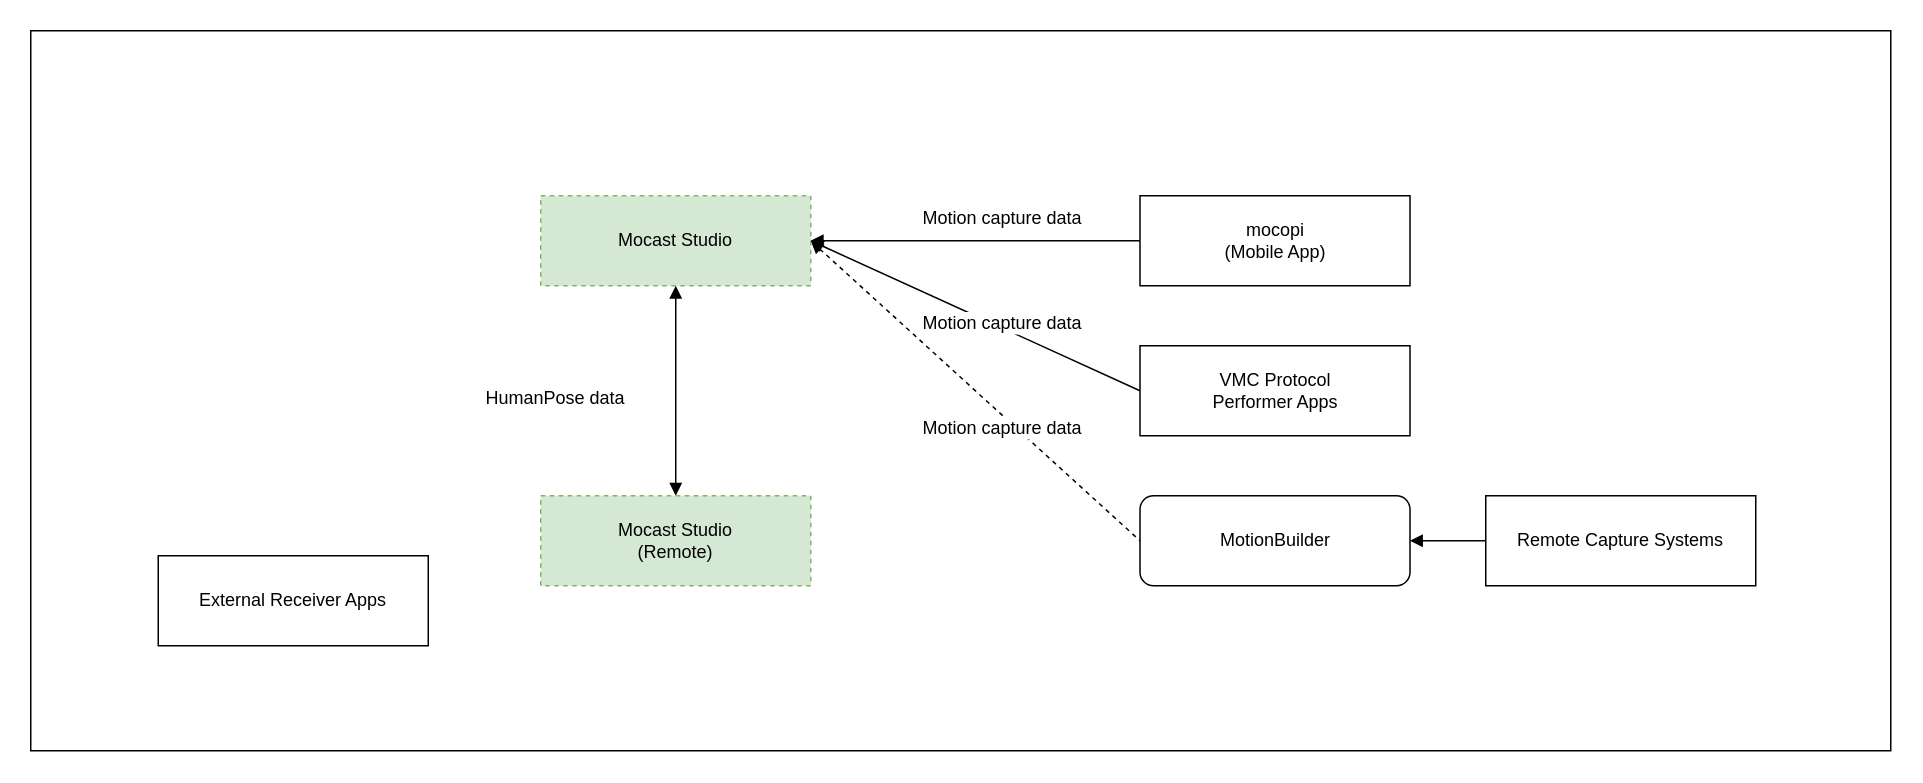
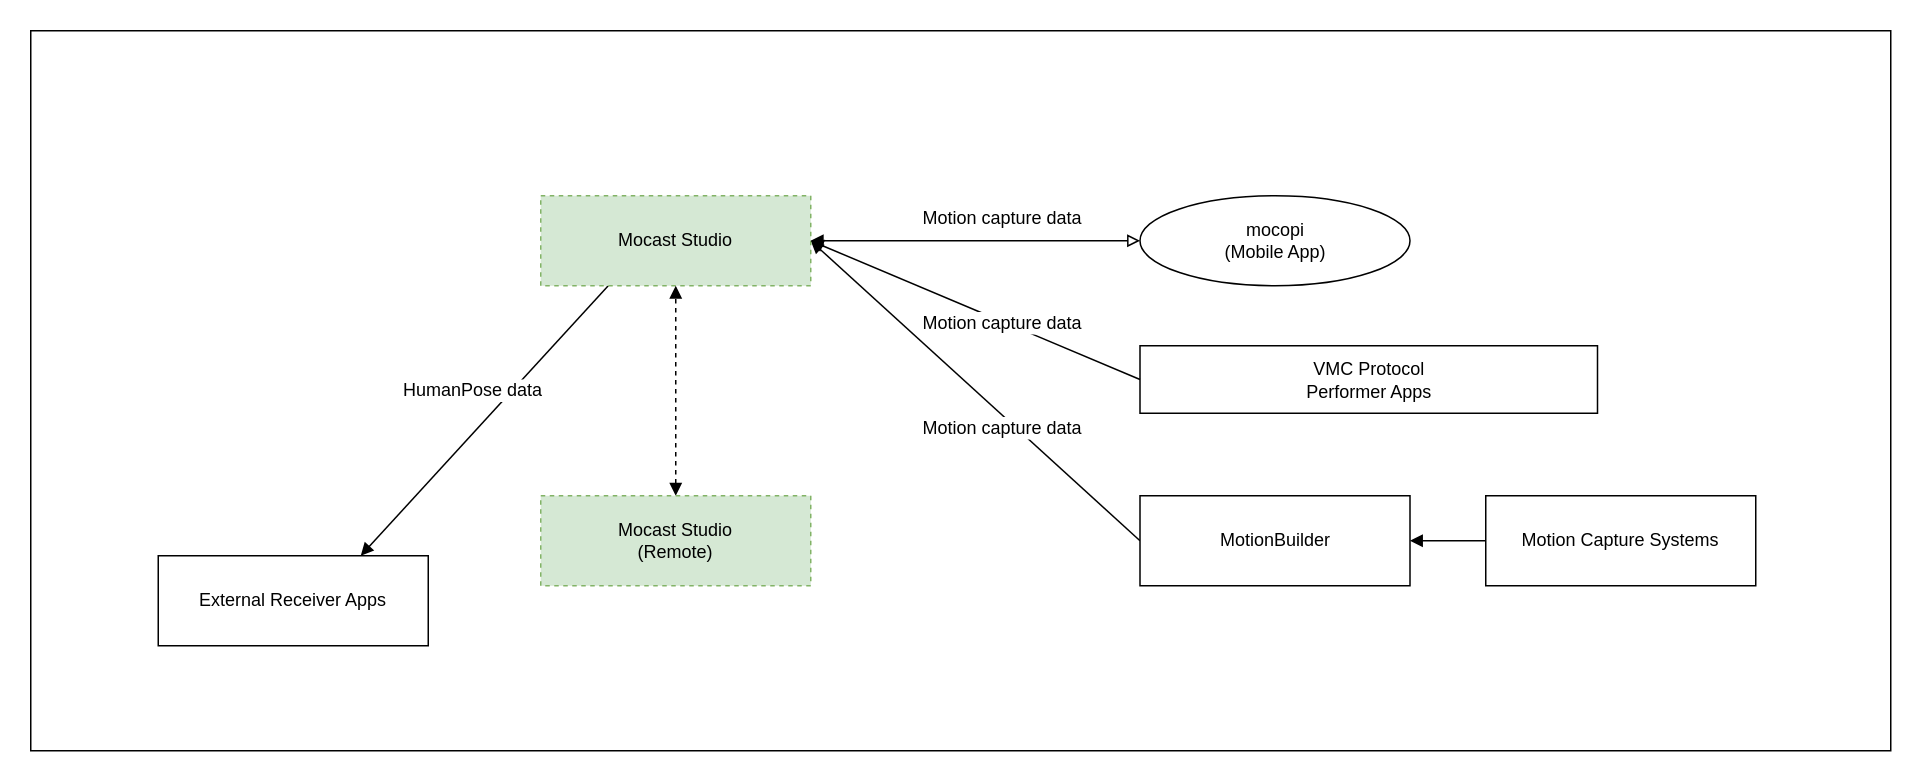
  <mxCell id="0" />
  <mxCell id="1" parent="0" />
  <mxCell id="2" value="" style="rounded=0;whiteSpace=wrap;html=1;labelBackgroundColor=default;fontSize=14;" parent="1" vertex="1"><mxGeometry x="20" y="20" width="1240" height="480" as="geometry" /></mxCell>
  <mxCell id="3" value="External Receiver Apps" style="rounded=0;whiteSpace=wrap;html=1;" parent="1" vertex="1"><mxGeometry x="105" y="370" width="180" height="60" as="geometry" /></mxCell>
- <mxCell id="5" style="edgeStyle=none;html=1;exitX=1;exitY=0.5;exitDx=0;exitDy=0;entryX=0;entryY=0.5;entryDx=0;entryDy=0;startArrow=block;startFill=1;endArrow=none;endFill=0;dashed=1;" parent="1" source="6" target="9" edge="1"><mxGeometry relative="1" as="geometry"><mxPoint x="677.5" y="260" as="targetPoint" /></mxGeometry></mxCell>
+ <mxCell id="4" value="" style="endArrow=none;html=1;exitX=0.75;exitY=0;exitDx=0;exitDy=0;startArrow=block;startFill=1;endFill=0;entryX=0.25;entryY=1;entryDx=0;entryDy=0;" parent="1" source="3" target="6" edge="1"><mxGeometry width="50" height="50" relative="1" as="geometry"><mxPoint x="327.5" y="259.86" as="sourcePoint" /><mxPoint x="437.5" y="260" as="targetPoint" /></mxGeometry></mxCell>
+ <mxCell id="5" style="edgeStyle=none;html=1;exitX=1;exitY=0.5;exitDx=0;exitDy=0;entryX=0;entryY=0.5;entryDx=0;entryDy=0;startArrow=block;startFill=1;endArrow=none;endFill=0;" parent="1" source="6" target="9" edge="1"><mxGeometry relative="1" as="geometry"><mxPoint x="677.5" y="260" as="targetPoint" /></mxGeometry></mxCell>
  <mxCell id="6" value="Mocast Studio" style="rounded=0;whiteSpace=wrap;html=1;fillColor=#d5e8d4;strokeColor=#82b366;dashed=1;" parent="1" vertex="1"><mxGeometry x="360" y="130" width="180" height="60" as="geometry" /></mxCell>
- <mxCell id="7" value="HumanPose data" style="text;html=1;strokeColor=none;fillColor=none;align=center;verticalAlign=middle;whiteSpace=wrap;rounded=0;labelBackgroundColor=default;" parent="1" vertex="1"><mxGeometry x="295" y="250" width="150" height="30" as="geometry" /></mxCell>
+ <mxCell id="7" value="HumanPose data" style="text;html=1;strokeColor=none;fillColor=none;align=center;verticalAlign=middle;whiteSpace=wrap;rounded=0;labelBackgroundColor=default;" parent="1" vertex="1"><mxGeometry x="240" y="245" width="150" height="30" as="geometry" /></mxCell>
  <mxCell id="8" value="Motion capture data" style="text;html=1;strokeColor=none;fillColor=none;align=center;verticalAlign=middle;whiteSpace=wrap;rounded=0;labelBackgroundColor=default;" parent="1" vertex="1"><mxGeometry x="592.5" y="270" width="150" height="30" as="geometry" /></mxCell>
- <mxCell id="9" value="MotionBuilder" style="whiteSpace=wrap;html=1;rounded=1;" parent="1" vertex="1"><mxGeometry x="759.5" y="330" width="180" height="60" as="geometry" /></mxCell>
- <mxCell id="10" value="VMC Protocol&lt;br style=&quot;border-color: var(--border-color);&quot;&gt;Performer Apps" style="rounded=0;whiteSpace=wrap;html=1;" parent="1" vertex="1"><mxGeometry x="759.5" y="230" width="180" height="60" as="geometry" /></mxCell>
+ <mxCell id="9" value="MotionBuilder" style="rounded=0;whiteSpace=wrap;html=1;" parent="1" vertex="1"><mxGeometry x="759.5" y="330" width="180" height="60" as="geometry" /></mxCell>
+ <mxCell id="10" value="VMC Protocol&lt;br style=&quot;border-color: var(--border-color);&quot;&gt;Performer Apps" style="rounded=0;whiteSpace=wrap;html=1;" parent="1" vertex="1"><mxGeometry x="759.5" y="230" width="305" height="45" as="geometry" /></mxCell>
  <mxCell id="11" style="edgeStyle=none;html=1;exitX=1;exitY=0.5;exitDx=0;exitDy=0;entryX=0;entryY=0.5;entryDx=0;entryDy=0;startArrow=block;startFill=1;endArrow=none;endFill=0;" parent="1" source="6" target="10" edge="1"><mxGeometry relative="1" as="geometry"><mxPoint x="707.5" y="270" as="targetPoint" /><mxPoint x="537.5" y="270" as="sourcePoint" /></mxGeometry></mxCell>
  <mxCell id="12" value="Motion capture data" style="text;html=1;strokeColor=none;fillColor=none;align=center;verticalAlign=middle;whiteSpace=wrap;rounded=0;labelBackgroundColor=default;" parent="1" vertex="1"><mxGeometry x="592.5" y="200" width="150" height="30" as="geometry" /></mxCell>
- <mxCell id="13" value="Remote Capture Systems" style="rounded=0;whiteSpace=wrap;html=1;" parent="1" vertex="1"><mxGeometry x="990" y="330" width="180" height="60" as="geometry" /></mxCell>
+ <mxCell id="13" value="Motion Capture Systems" style="rounded=0;whiteSpace=wrap;html=1;" parent="1" vertex="1"><mxGeometry x="990" y="330" width="180" height="60" as="geometry" /></mxCell>
  <mxCell id="14" style="edgeStyle=none;html=1;exitX=1;exitY=0.5;exitDx=0;exitDy=0;entryX=0;entryY=0.5;entryDx=0;entryDy=0;startArrow=block;startFill=1;endArrow=none;endFill=0;" parent="1" source="9" target="13" edge="1"><mxGeometry relative="1" as="geometry"><mxPoint x="1117.5" y="270" as="targetPoint" /><mxPoint x="947.5" y="270" as="sourcePoint" /></mxGeometry></mxCell>
- <mxCell id="15" value="mocopi&lt;br style=&quot;border-color: var(--border-color);&quot;&gt;(Mobile App)" style="rounded=0;whiteSpace=wrap;html=1;" parent="1" vertex="1"><mxGeometry x="759.5" y="130" width="180" height="60" as="geometry" /></mxCell>
- <mxCell id="16" style="edgeStyle=none;html=1;exitX=1;exitY=0.5;exitDx=0;exitDy=0;entryX=0;entryY=0.5;entryDx=0;entryDy=0;startArrow=block;startFill=1;endArrow=none;endFill=0;" parent="1" source="6" target="15" edge="1"><mxGeometry relative="1" as="geometry"><mxPoint x="747.5" y="270" as="targetPoint" /><mxPoint x="577.5" y="270" as="sourcePoint" /></mxGeometry></mxCell>
+ <mxCell id="15" value="mocopi&lt;br style=&quot;border-color: var(--border-color);&quot;&gt;(Mobile App)" style="ellipse;whiteSpace=wrap;html=1;" parent="1" vertex="1"><mxGeometry x="759.5" y="130" width="180" height="60" as="geometry" /></mxCell>
+ <mxCell id="16" style="edgeStyle=none;html=1;exitX=1;exitY=0.5;exitDx=0;exitDy=0;entryX=0;entryY=0.5;entryDx=0;entryDy=0;startArrow=block;startFill=1;endArrow=block;endFill=0;" parent="1" source="6" target="15" edge="1"><mxGeometry relative="1" as="geometry"><mxPoint x="747.5" y="270" as="targetPoint" /><mxPoint x="577.5" y="270" as="sourcePoint" /></mxGeometry></mxCell>
  <mxCell id="17" value="Motion capture data" style="text;html=1;strokeColor=none;fillColor=none;align=center;verticalAlign=middle;whiteSpace=wrap;rounded=0;labelBackgroundColor=default;" parent="1" vertex="1"><mxGeometry x="592.5" y="130" width="150" height="30" as="geometry" /></mxCell>
- <mxCell id="18" value="" style="endArrow=block;html=1;exitX=0.5;exitY=0;exitDx=0;exitDy=0;startArrow=block;startFill=1;endFill=1;dashed=0;" parent="1" source="19" target="6" edge="1"><mxGeometry width="50" height="50" relative="1" as="geometry"><mxPoint x="227.5" y="270" as="sourcePoint" /><mxPoint x="397.5" y="270" as="targetPoint" /></mxGeometry></mxCell>
+ <mxCell id="18" value="" style="endArrow=block;html=1;exitX=0.5;exitY=0;exitDx=0;exitDy=0;startArrow=block;startFill=1;endFill=1;dashed=1;" parent="1" source="19" target="6" edge="1"><mxGeometry width="50" height="50" relative="1" as="geometry"><mxPoint x="227.5" y="270" as="sourcePoint" /><mxPoint x="397.5" y="270" as="targetPoint" /></mxGeometry></mxCell>
  <mxCell id="19" value="Mocast Studio&lt;br&gt;(Remote)" style="rounded=0;whiteSpace=wrap;html=1;fillColor=#d5e8d4;strokeColor=#82b366;dashed=1;" parent="1" vertex="1"><mxGeometry x="360" y="330" width="180" height="60" as="geometry" /></mxCell>
